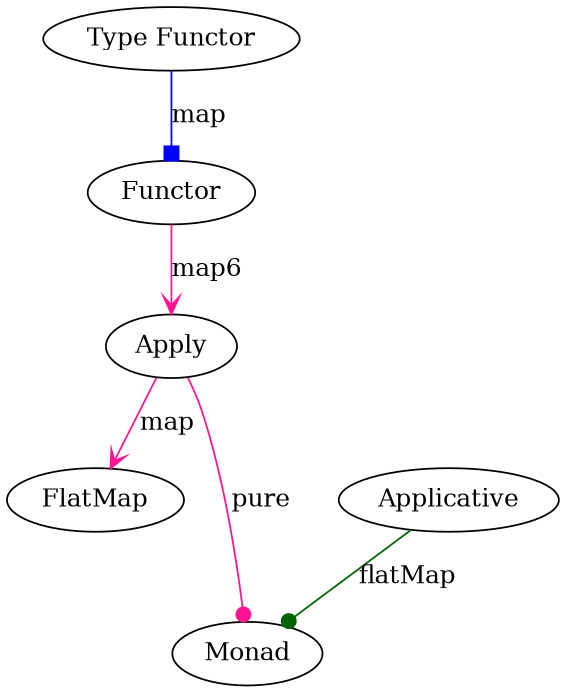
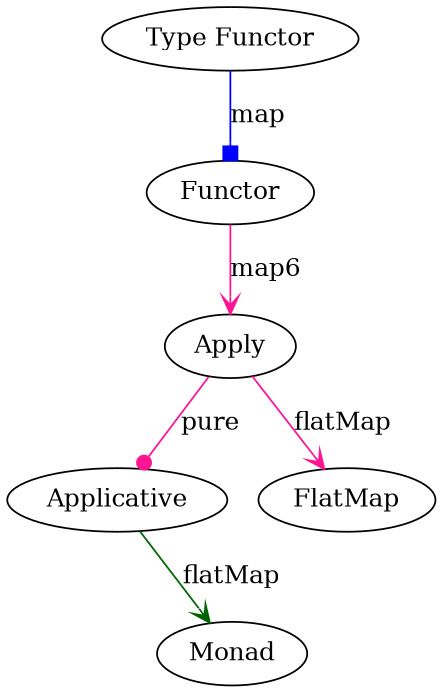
  digraph {
    edge [arrowhead=vee color=deeppink]
    n1 [label="Type Functor"]
    Functor
    Apply
    Applicative
    FlatMap
    Monad
    n1 -> Functor [arrowhead=box color=blue label=map]
    Functor -> Apply [label=map6]
-   Apply -> Monad [arrowhead=dot label=pure]
-   Apply -> FlatMap [label=map]
-   Applicative -> Monad [arrowhead=dot color=darkgreen label=flatMap]
+   Apply -> Applicative [arrowhead=dot label=pure]
+   Apply -> FlatMap [label=flatMap]
+   Applicative -> Monad [color=darkgreen label=flatMap]
    FlatMap -> Monad [label=pure style=invis arrowhead="" color=""]
  }
